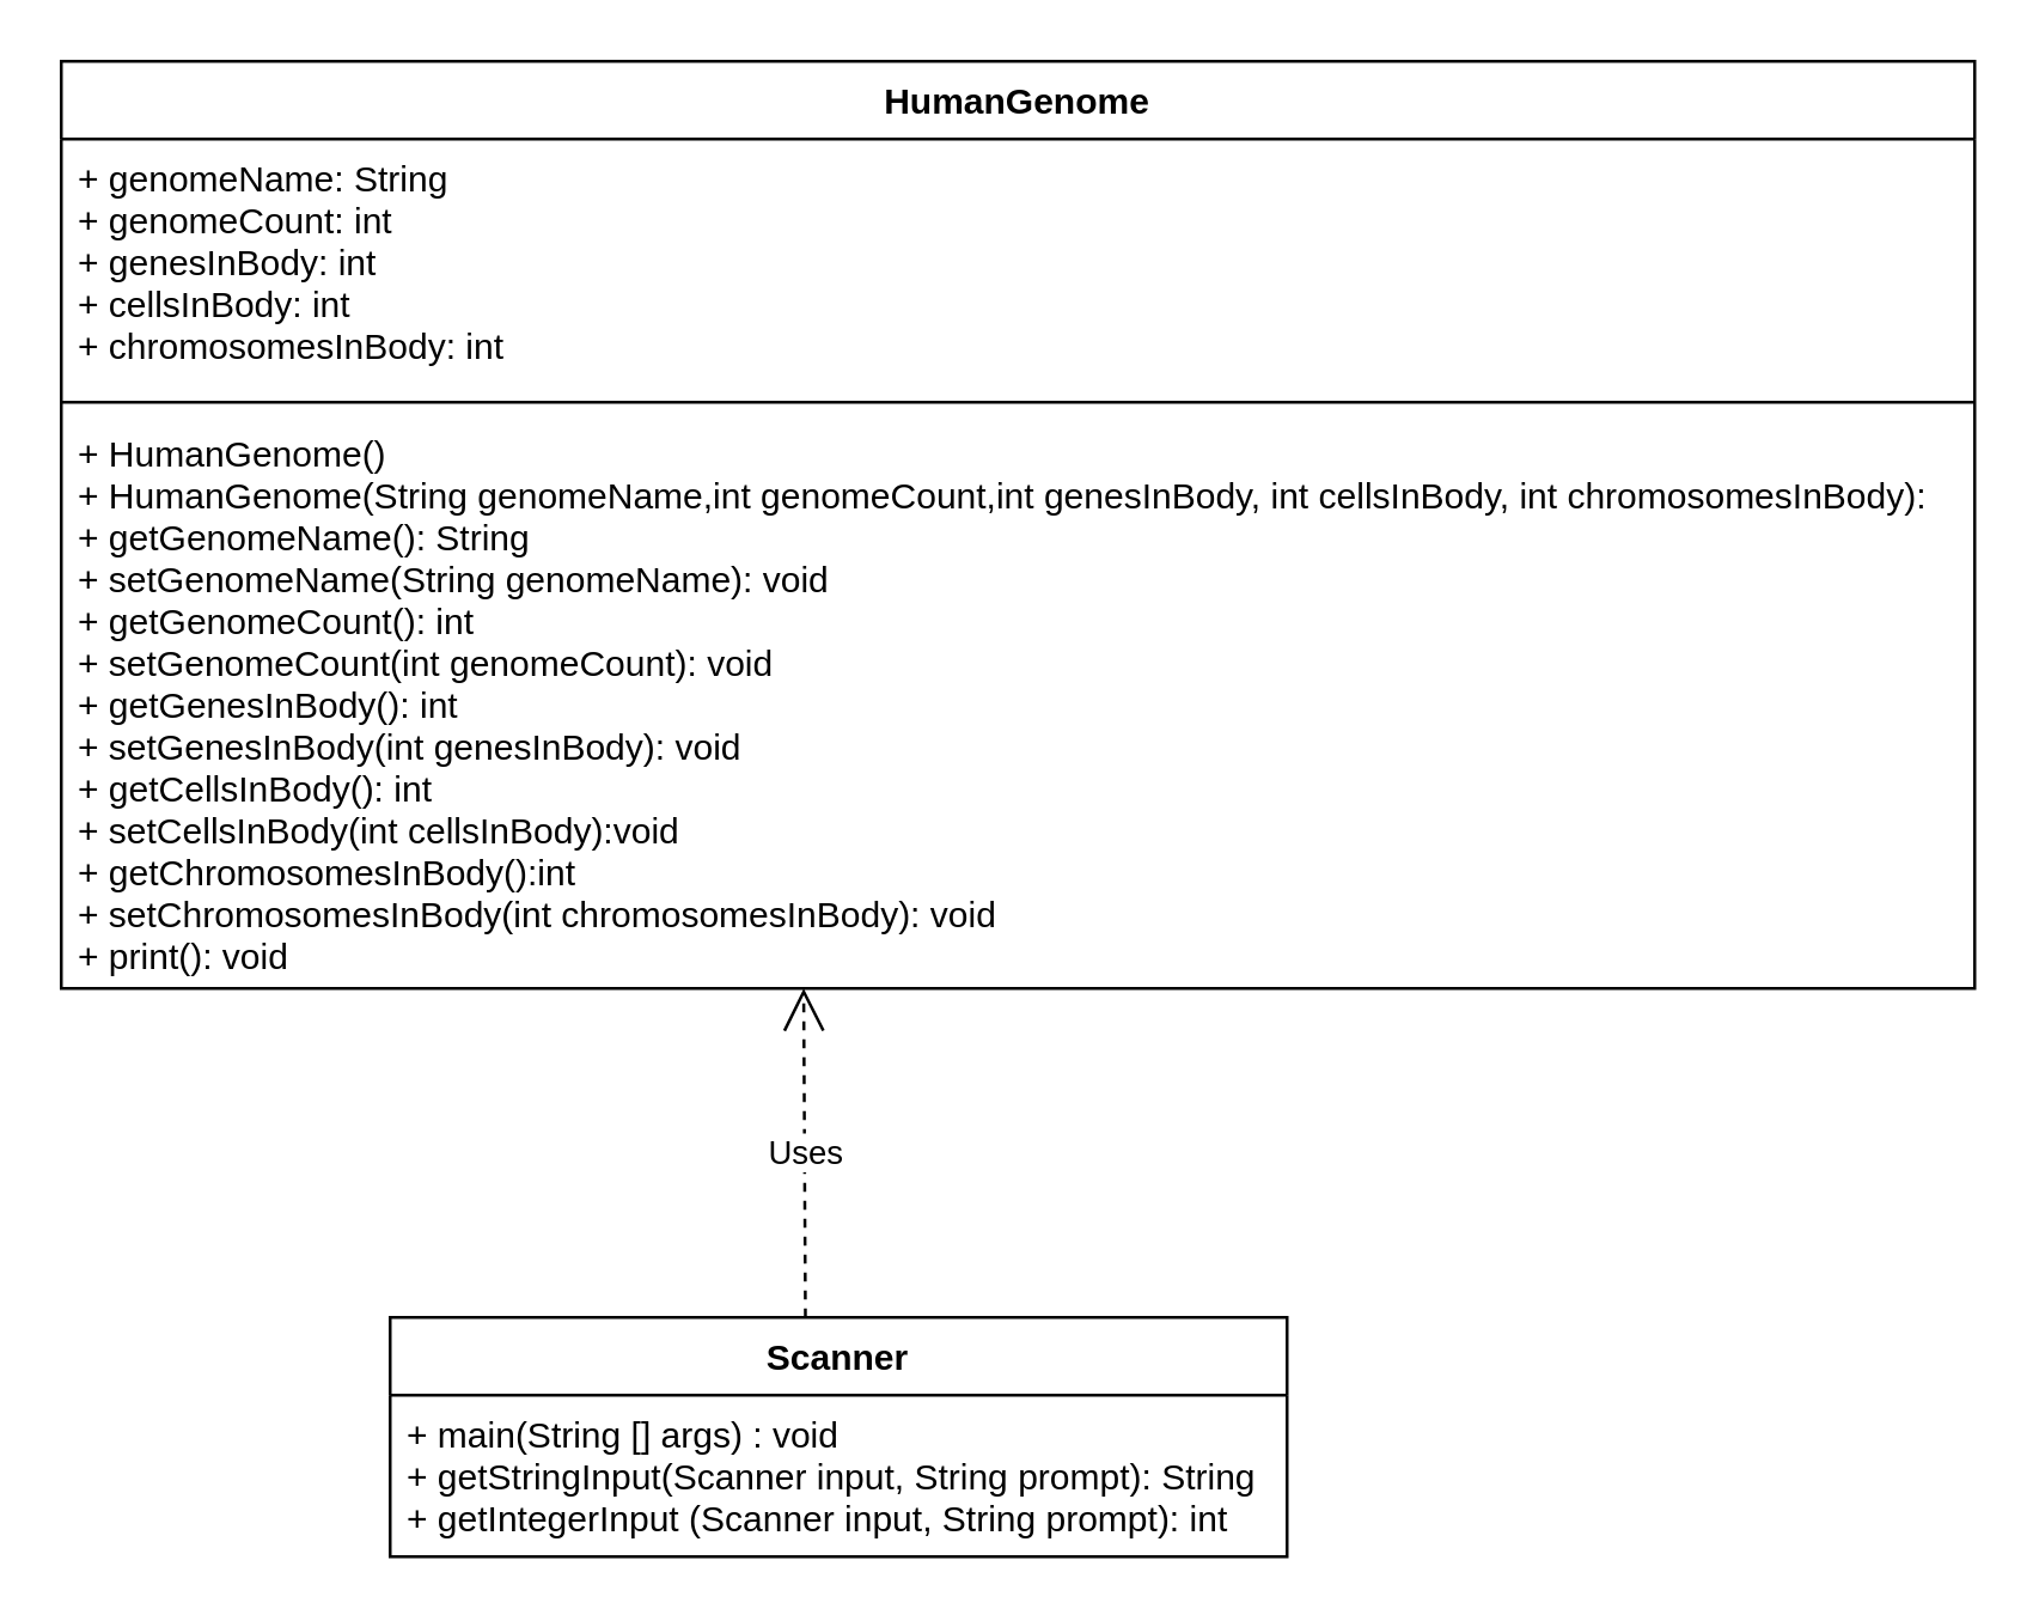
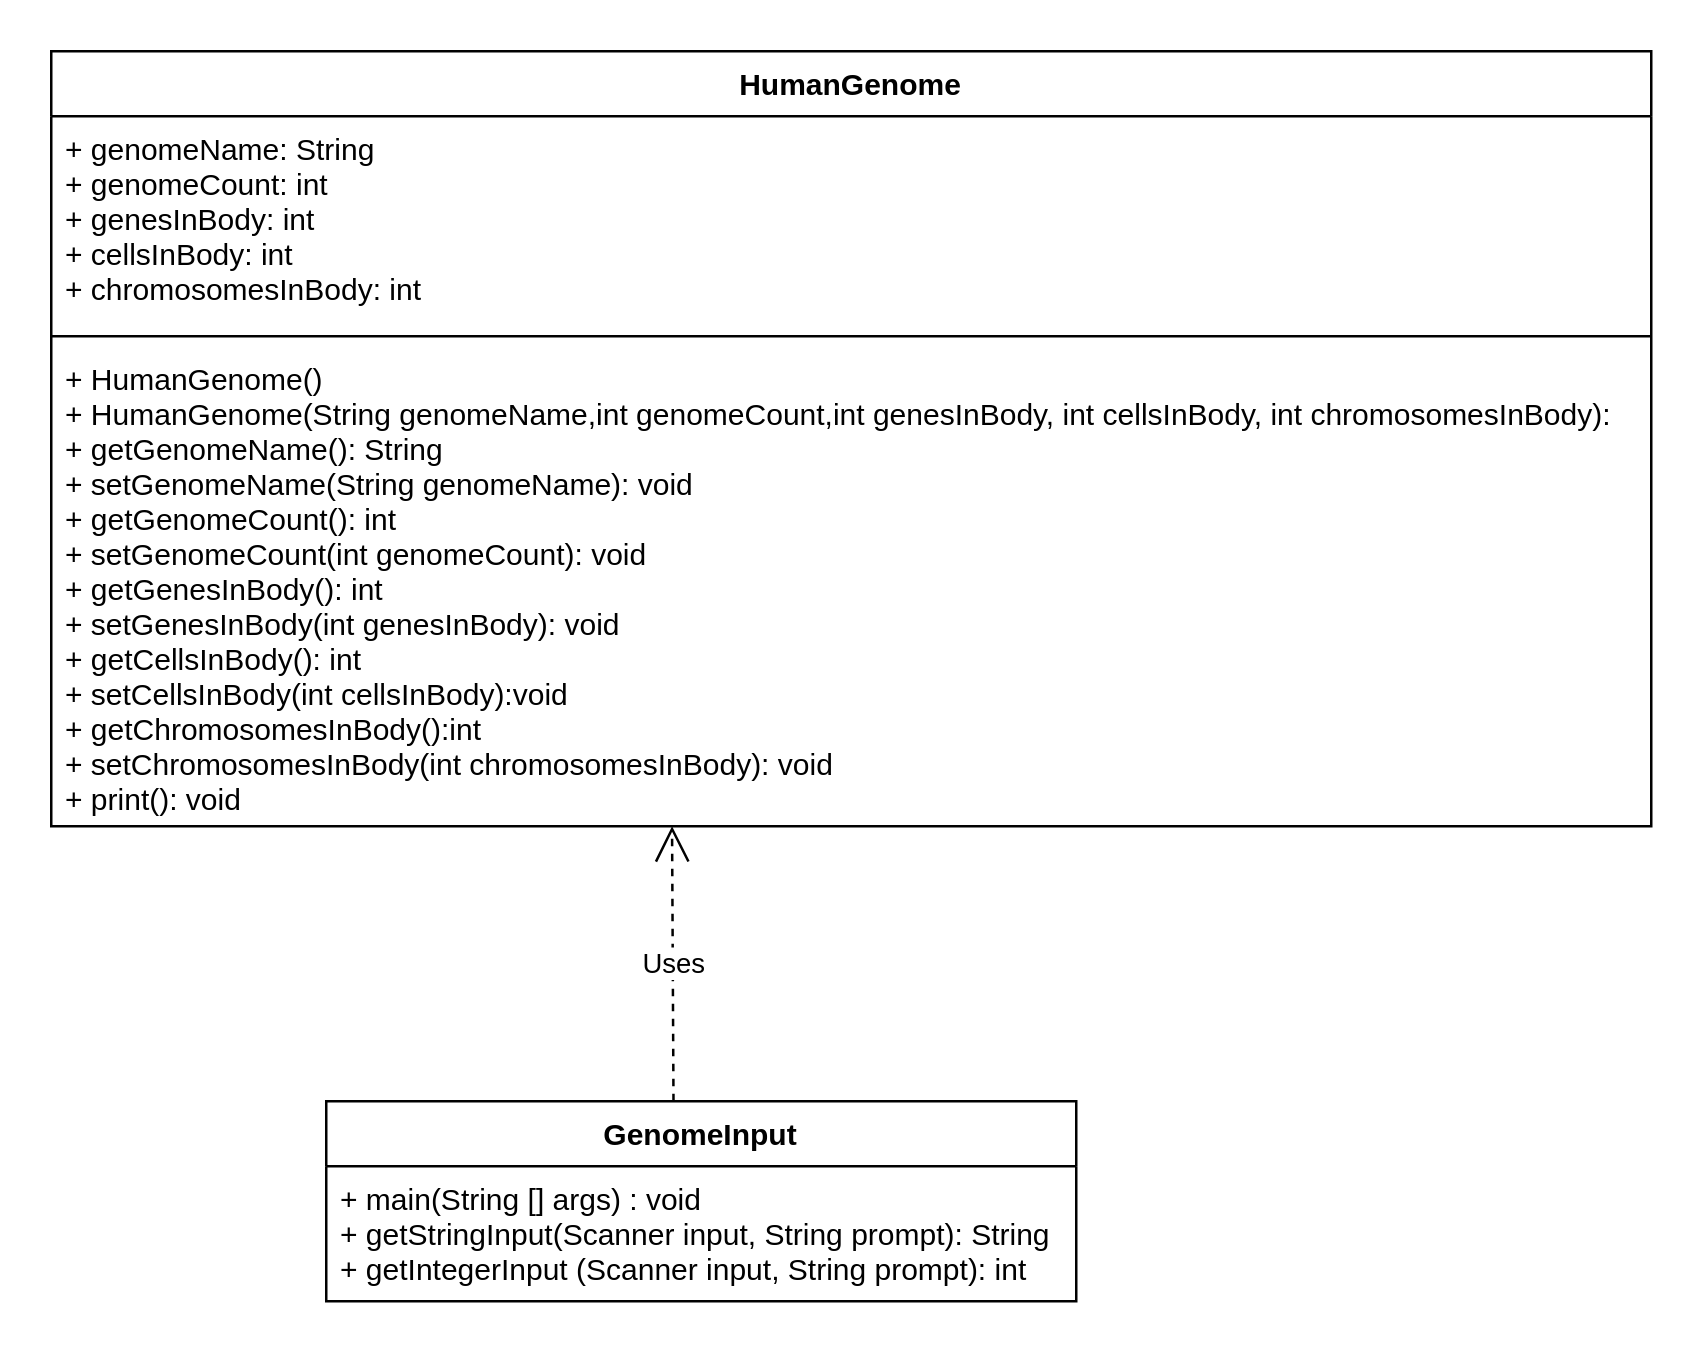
  <mxCell id="0" />
  <mxCell id="1" parent="0" />
  <mxCell id="2" value="HumanGenome" style="swimlane;fontStyle=1;align=center;verticalAlign=top;childLayout=stackLayout;horizontal=1;startSize=26;horizontalStack=0;resizeParent=1;resizeParentMax=0;resizeLast=0;collapsible=1;marginBottom=0;" vertex="1" parent="1"><mxGeometry x="20" y="20" width="640" height="310" as="geometry" /></mxCell>
  <mxCell id="3" value="+ genomeName: String&#10;+ genomeCount: int&#10;+ genesInBody: int&#10;+ cellsInBody: int&#10;+ chromosomesInBody: int" style="text;strokeColor=none;fillColor=none;align=left;verticalAlign=top;spacingLeft=4;spacingRight=4;overflow=hidden;rotatable=0;points=[[0,0.5],[1,0.5]];portConstraint=eastwest;" vertex="1" parent="2"><mxGeometry y="26" width="640" height="84" as="geometry" /></mxCell>
  <mxCell id="4" value="" style="line;strokeWidth=1;fillColor=none;align=left;verticalAlign=middle;spacingTop=-1;spacingLeft=3;spacingRight=3;rotatable=0;labelPosition=right;points=[];portConstraint=eastwest;" vertex="1" parent="2"><mxGeometry y="110" width="640" height="8" as="geometry" /></mxCell>
  <mxCell id="5" value="+ HumanGenome()&#10;+ HumanGenome(String genomeName,int genomeCount,int genesInBody, int cellsInBody, int chromosomesInBody):&#10;+ getGenomeName(): String&#10;+ setGenomeName(String genomeName): void&#10;+ getGenomeCount(): int&#10;+ setGenomeCount(int genomeCount): void&#10;+ getGenesInBody(): int&#10;+ setGenesInBody(int genesInBody): void&#10;+ getCellsInBody(): int&#10;+ setCellsInBody(int cellsInBody):void&#10;+ getChromosomesInBody():int&#10;+ setChromosomesInBody(int chromosomesInBody): void&#10;+ print(): void" style="text;strokeColor=none;fillColor=none;align=left;verticalAlign=top;spacingLeft=4;spacingRight=4;overflow=hidden;rotatable=0;points=[[0,0.5],[1,0.5]];portConstraint=eastwest;" vertex="1" parent="2"><mxGeometry y="118" width="640" height="192" as="geometry" /></mxCell>
- <mxCell id="6" value="Scanner" style="swimlane;fontStyle=1;align=center;verticalAlign=top;childLayout=stackLayout;horizontal=1;startSize=26;horizontalStack=0;resizeParent=1;resizeParentMax=0;resizeLast=0;collapsible=1;marginBottom=0;" vertex="1" parent="1"><mxGeometry x="130" y="440" width="300" height="80" as="geometry" /></mxCell>
+ <mxCell id="6" value="GenomeInput" style="swimlane;fontStyle=1;align=center;verticalAlign=top;childLayout=stackLayout;horizontal=1;startSize=26;horizontalStack=0;resizeParent=1;resizeParentMax=0;resizeLast=0;collapsible=1;marginBottom=0;" vertex="1" parent="1"><mxGeometry x="130" y="440" width="300" height="80" as="geometry" /></mxCell>
  <mxCell id="7" value="+ main(String [] args) : void&#10;+ getStringInput(Scanner input, String prompt): String&#10;+ getIntegerInput (Scanner input, String prompt): int" style="text;strokeColor=none;fillColor=none;align=left;verticalAlign=top;spacingLeft=4;spacingRight=4;overflow=hidden;rotatable=0;points=[[0,0.5],[1,0.5]];portConstraint=eastwest;" vertex="1" parent="6"><mxGeometry y="26" width="300" height="54" as="geometry" /></mxCell>
  <mxCell id="8" value="Uses" style="endArrow=open;endSize=12;dashed=1;html=1;exitX=0.463;exitY=0;exitDx=0;exitDy=0;exitPerimeter=0;entryX=0.388;entryY=1;entryDx=0;entryDy=0;entryPerimeter=0;" edge="1" parent="1" source="6" target="5"><mxGeometry width="160" relative="1" as="geometry"><mxPoint x="300" y="320" as="sourcePoint" /><mxPoint x="460" y="320" as="targetPoint" /></mxGeometry></mxCell>
